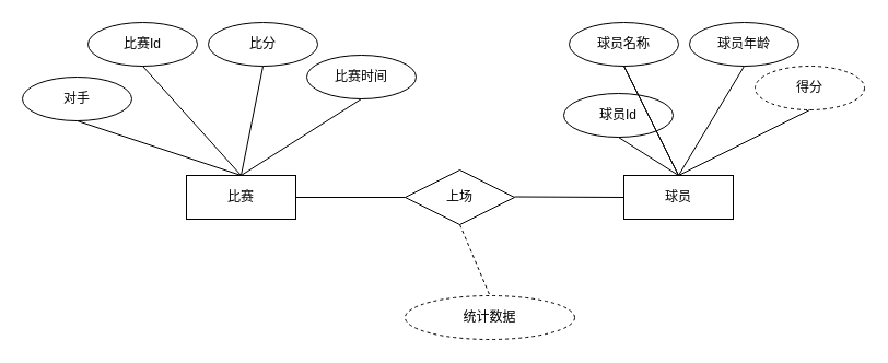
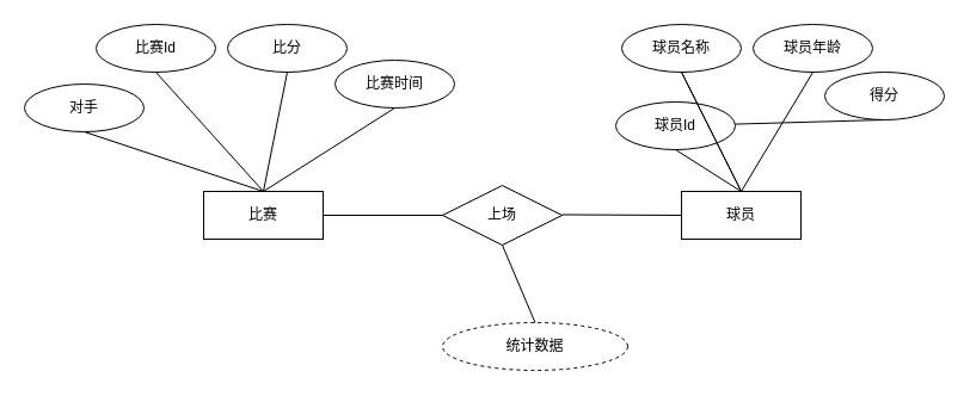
  <mxCell id="0" />
  <mxCell id="1" parent="0" />
  <mxCell id="2" value="比赛" style="whiteSpace=wrap;html=1;align=center;" vertex="1" parent="1"><mxGeometry x="170" y="160" width="100" height="40" as="geometry" /></mxCell>
  <mxCell id="3" value="球员" style="whiteSpace=wrap;html=1;align=center;" vertex="1" parent="1"><mxGeometry x="570" y="160" width="100" height="40" as="geometry" /></mxCell>
  <mxCell id="4" value="上场" style="shape=rhombus;perimeter=rhombusPerimeter;whiteSpace=wrap;html=1;align=center;" vertex="1" parent="1"><mxGeometry x="370" y="155" width="100" height="50" as="geometry" /></mxCell>
  <mxCell id="5" value="比分" style="ellipse;whiteSpace=wrap;html=1;align=center;" vertex="1" parent="1"><mxGeometry x="190" y="20" width="100" height="40" as="geometry" /></mxCell>
- <mxCell id="6" value="得分" style="ellipse;whiteSpace=wrap;html=1;align=center;dashed=1;" vertex="1" parent="1"><mxGeometry x="690" y="60" width="100" height="40" as="geometry" /></mxCell>
+ <mxCell id="6" value="得分" style="ellipse;whiteSpace=wrap;html=1;align=center;" vertex="1" parent="1"><mxGeometry x="690" y="60" width="100" height="40" as="geometry" /></mxCell>
  <mxCell id="7" value="" style="endArrow=none;html=1;rounded=0;exitX=1;exitY=0.5;exitDx=0;exitDy=0;" edge="1" parent="1" source="2" target="4"><mxGeometry relative="1" as="geometry"><mxPoint x="320" y="240" as="sourcePoint" /><mxPoint x="480" y="240" as="targetPoint" /></mxGeometry></mxCell>
  <mxCell id="8" value="" style="endArrow=none;html=1;rounded=0;exitX=0.5;exitY=1;exitDx=0;exitDy=0;entryX=0.5;entryY=0;entryDx=0;entryDy=0;" edge="1" parent="1" source="5" target="2"><mxGeometry relative="1" as="geometry"><mxPoint x="330" y="240" as="sourcePoint" /><mxPoint x="480" y="240" as="targetPoint" /></mxGeometry></mxCell>
- <mxCell id="9" value="" style="endArrow=none;html=1;rounded=0;exitX=0.5;exitY=1;exitDx=0;exitDy=0;entryX=0.5;entryY=0;entryDx=0;entryDy=0;" edge="1" parent="1" source="6" target="3"><mxGeometry relative="1" as="geometry"><mxPoint x="320" y="240" as="sourcePoint" /><mxPoint x="480" y="240" as="targetPoint" /></mxGeometry></mxCell>
+ <mxCell id="9" value="" style="endArrow=none;html=1;rounded=0;exitX=0.5;exitY=1;exitDx=0;exitDy=0;" edge="1" parent="1" source="6" target="12"><mxGeometry relative="1" as="geometry"><mxPoint x="320" y="240" as="sourcePoint" /><mxPoint x="480" y="240" as="targetPoint" /></mxGeometry></mxCell>
  <mxCell id="10" value="" style="endArrow=none;html=1;rounded=0;" edge="1" parent="1"><mxGeometry relative="1" as="geometry"><mxPoint x="470" y="179.5" as="sourcePoint" /><mxPoint x="570" y="180" as="targetPoint" /></mxGeometry></mxCell>
  <mxCell id="11" value="统计数据" style="ellipse;whiteSpace=wrap;html=1;align=center;dashed=1;" vertex="1" parent="1"><mxGeometry x="370" y="270" width="155" height="40" as="geometry" /></mxCell>
  <mxCell id="12" value="球员Id" style="ellipse;whiteSpace=wrap;html=1;align=center;" vertex="1" parent="1"><mxGeometry x="515" y="85" width="100" height="40" as="geometry" /></mxCell>
  <mxCell id="13" value="球员名称" style="ellipse;whiteSpace=wrap;html=1;align=center;" vertex="1" parent="1"><mxGeometry x="520" y="20" width="100" height="40" as="geometry" /></mxCell>
  <mxCell id="14" value="球员年龄" style="ellipse;whiteSpace=wrap;html=1;align=center;" vertex="1" parent="1"><mxGeometry x="630" y="20" width="100" height="40" as="geometry" /></mxCell>
  <mxCell id="15" value="" style="endArrow=none;html=1;rounded=0;exitX=0.5;exitY=1;exitDx=0;exitDy=0;entryX=0.5;entryY=0;entryDx=0;entryDy=0;" edge="1" parent="1" source="14" target="3"><mxGeometry relative="1" as="geometry"><mxPoint x="750" y="110" as="sourcePoint" /><mxPoint x="655" y="170" as="targetPoint" /></mxGeometry></mxCell>
  <mxCell id="16" value="" style="endArrow=none;html=1;rounded=0;entryX=0.5;entryY=0;entryDx=0;entryDy=0;" edge="1" parent="1" target="3"><mxGeometry relative="1" as="geometry"><mxPoint x="570" y="60" as="sourcePoint" /><mxPoint x="630" y="170" as="targetPoint" /></mxGeometry></mxCell>
  <mxCell id="17" value="" style="endArrow=none;html=1;rounded=0;entryX=0.5;entryY=0;entryDx=0;entryDy=0;" edge="1" parent="1" target="3"><mxGeometry relative="1" as="geometry"><mxPoint x="570" y="60" as="sourcePoint" /><mxPoint x="620" y="160" as="targetPoint" /><Array as="points"><mxPoint x="600" y="120" /></Array></mxGeometry></mxCell>
  <mxCell id="18" value="" style="endArrow=none;html=1;rounded=0;entryX=0.5;entryY=0;entryDx=0;entryDy=0;exitX=0.5;exitY=1;exitDx=0;exitDy=0;" edge="1" parent="1" source="12" target="3"><mxGeometry relative="1" as="geometry"><mxPoint x="580" y="70" as="sourcePoint" /><mxPoint x="630" y="170" as="targetPoint" /></mxGeometry></mxCell>
  <mxCell id="19" value="比赛Id" style="ellipse;whiteSpace=wrap;html=1;align=center;" vertex="1" parent="1"><mxGeometry x="80" y="20" width="100" height="40" as="geometry" /></mxCell>
  <mxCell id="20" value="比赛时间" style="ellipse;whiteSpace=wrap;html=1;align=center;" vertex="1" parent="1"><mxGeometry x="280" y="50" width="100" height="40" as="geometry" /></mxCell>
  <mxCell id="21" value="" style="endArrow=none;html=1;rounded=0;entryX=0.5;entryY=1;entryDx=0;entryDy=0;" edge="1" parent="1" target="19"><mxGeometry relative="1" as="geometry"><mxPoint x="220" y="160" as="sourcePoint" /><mxPoint x="250" y="190" as="targetPoint" /></mxGeometry></mxCell>
  <mxCell id="22" value="" style="endArrow=none;html=1;rounded=0;entryX=0.5;entryY=1;entryDx=0;entryDy=0;" edge="1" parent="1" target="20"><mxGeometry relative="1" as="geometry"><mxPoint x="220" y="160" as="sourcePoint" /><mxPoint x="260" y="200" as="targetPoint" /></mxGeometry></mxCell>
  <mxCell id="23" value="对手" style="ellipse;whiteSpace=wrap;html=1;align=center;" vertex="1" parent="1"><mxGeometry x="20" y="70" width="100" height="40" as="geometry" /></mxCell>
  <mxCell id="24" value="" style="endArrow=none;html=1;rounded=0;entryX=0.5;entryY=1;entryDx=0;entryDy=0;" edge="1" parent="1" target="23"><mxGeometry relative="1" as="geometry"><mxPoint x="220" y="160" as="sourcePoint" /><mxPoint x="120" y="90" as="targetPoint" /></mxGeometry></mxCell>
- <mxCell id="25" value="" style="endArrow=none;html=1;rounded=0;entryX=0.5;entryY=0;entryDx=0;entryDy=0;exitX=0.5;exitY=1;exitDx=0;exitDy=0;dashed=1;" edge="1" parent="1" source="4" target="11"><mxGeometry relative="1" as="geometry"><mxPoint x="240" y="180" as="sourcePoint" /><mxPoint x="130" y="100" as="targetPoint" /></mxGeometry></mxCell>
+ <mxCell id="25" value="" style="endArrow=none;html=1;rounded=0;entryX=0.5;entryY=0;entryDx=0;entryDy=0;exitX=0.5;exitY=1;exitDx=0;exitDy=0;" edge="1" parent="1" source="4" target="11"><mxGeometry relative="1" as="geometry"><mxPoint x="240" y="180" as="sourcePoint" /><mxPoint x="130" y="100" as="targetPoint" /></mxGeometry></mxCell>
